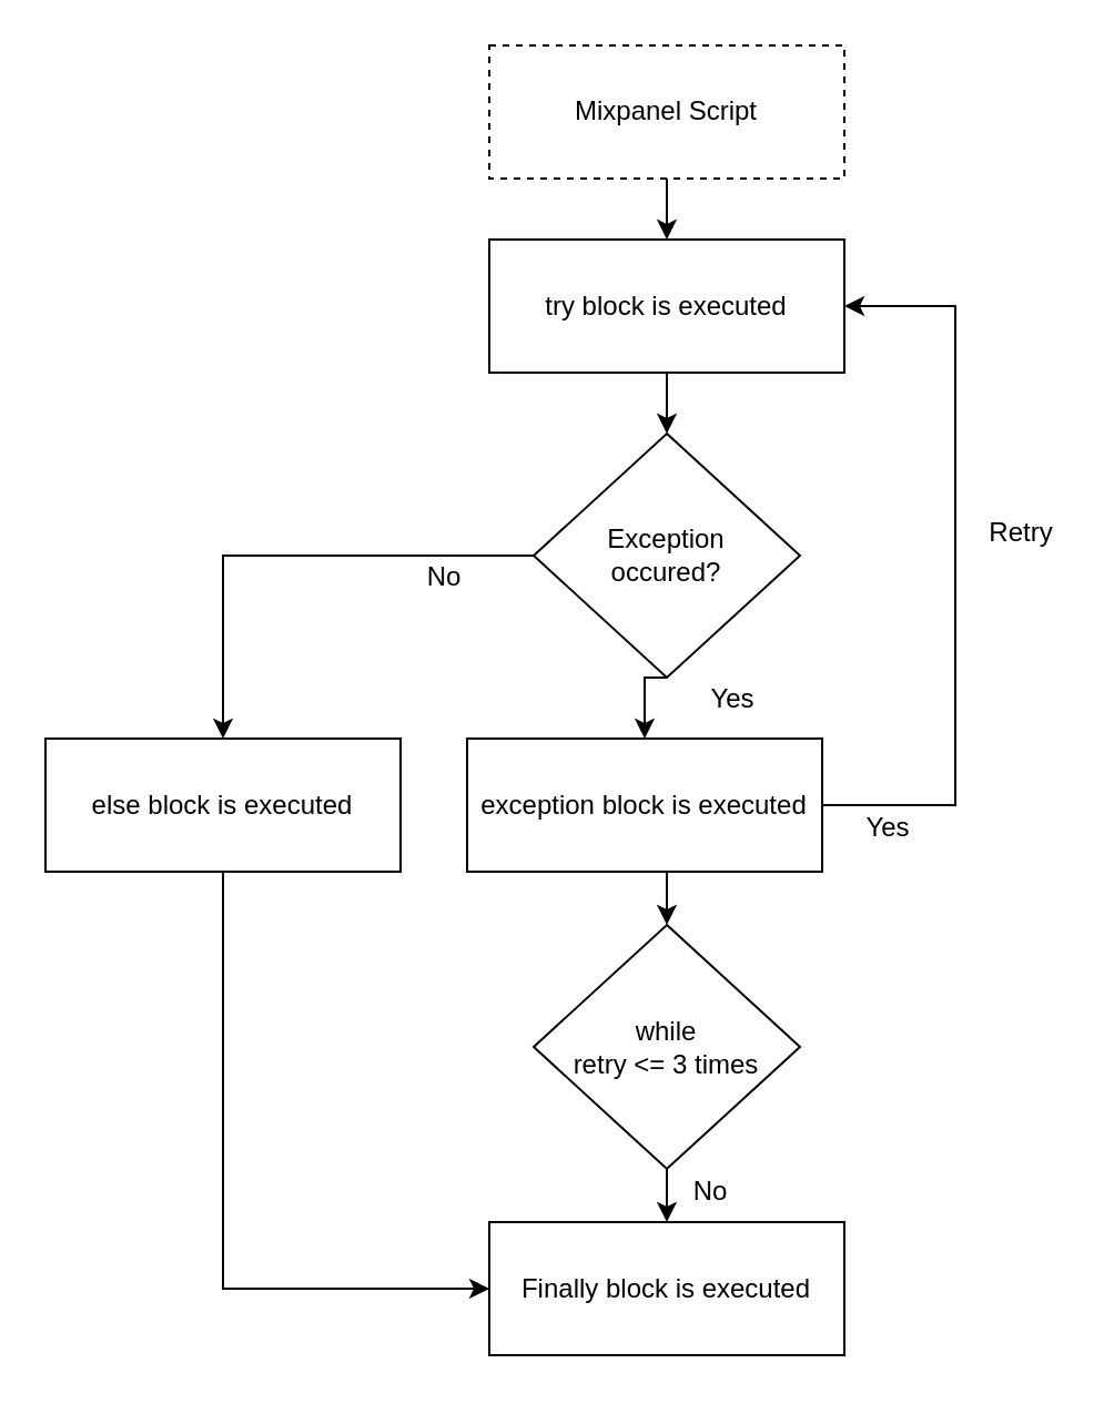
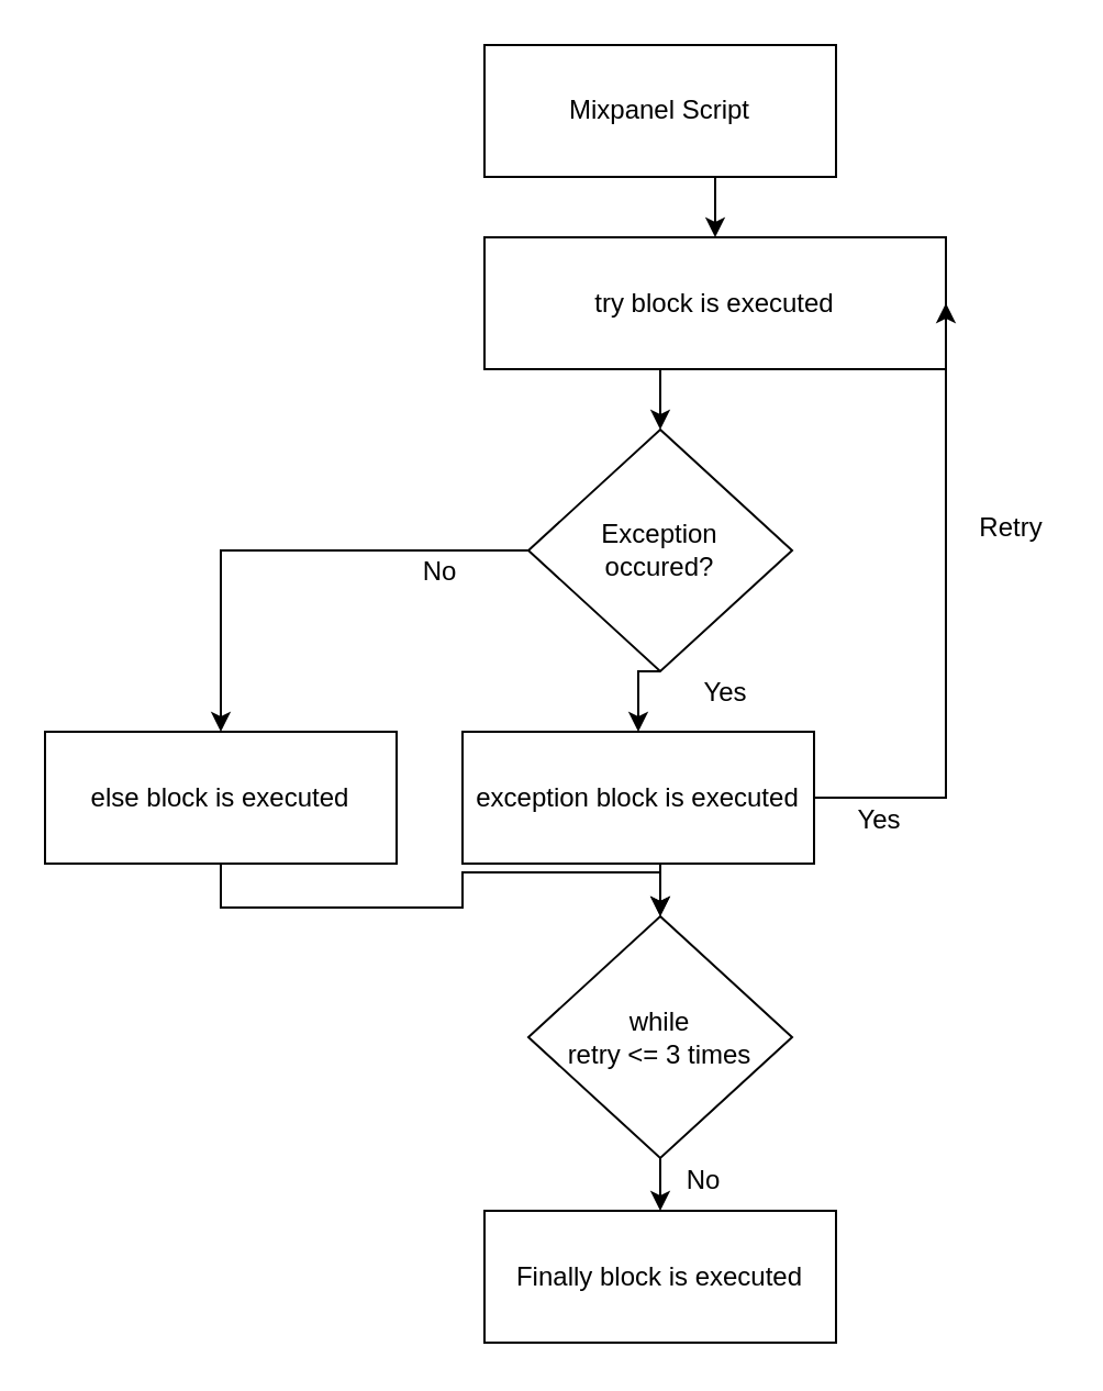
  <mxCell id="0" />
  <mxCell id="1" parent="0" />
  <mxCell id="2" style="edgeStyle=orthogonalEdgeStyle;rounded=0;orthogonalLoop=1;jettySize=auto;html=1;exitX=0.5;exitY=1;exitDx=0;exitDy=0;entryX=0.5;entryY=0;entryDx=0;entryDy=0;" edge="1" parent="1" source="3" target="5"><mxGeometry relative="1" as="geometry" /></mxCell>
- <mxCell id="3" value="Mixpanel Script" style="rounded=0;whiteSpace=wrap;html=1;dashed=1;" vertex="1" parent="1"><mxGeometry x="220" y="20" width="160" height="60" as="geometry" /></mxCell>
+ <mxCell id="3" value="Mixpanel Script" style="rounded=0;whiteSpace=wrap;html=1;" vertex="1" parent="1"><mxGeometry x="220" y="20" width="160" height="60" as="geometry" /></mxCell>
  <mxCell id="4" style="edgeStyle=orthogonalEdgeStyle;rounded=0;orthogonalLoop=1;jettySize=auto;html=1;exitX=0.5;exitY=1;exitDx=0;exitDy=0;entryX=0.5;entryY=0;entryDx=0;entryDy=0;" edge="1" parent="1" source="5" target="11"><mxGeometry relative="1" as="geometry" /></mxCell>
- <mxCell id="5" value="try block is executed" style="rounded=0;whiteSpace=wrap;html=1;" vertex="1" parent="1"><mxGeometry x="220" y="107.5" width="160" height="60" as="geometry" /></mxCell>
+ <mxCell id="5" value="try block is executed" style="rounded=0;whiteSpace=wrap;html=1;" vertex="1" parent="1"><mxGeometry x="220" y="107.5" width="210" height="60" as="geometry" /></mxCell>
  <mxCell id="6" value="Finally block is executed" style="rounded=0;whiteSpace=wrap;html=1;" vertex="1" parent="1"><mxGeometry x="220" y="550.5" width="160" height="60" as="geometry" /></mxCell>
- <mxCell id="7" style="edgeStyle=orthogonalEdgeStyle;rounded=0;orthogonalLoop=1;jettySize=auto;html=1;exitX=0.5;exitY=1;exitDx=0;exitDy=0;entryX=0;entryY=0.5;entryDx=0;entryDy=0;" edge="1" parent="1" source="8" target="6"><mxGeometry relative="1" as="geometry" /></mxCell>
+ <mxCell id="7" style="edgeStyle=orthogonalEdgeStyle;rounded=0;orthogonalLoop=1;jettySize=auto;html=1;exitX=0.5;exitY=1;exitDx=0;exitDy=0;" edge="1" parent="1" source="8" target="13"><mxGeometry relative="1" as="geometry" /></mxCell>
  <mxCell id="8" value="else block is executed" style="rounded=0;whiteSpace=wrap;html=1;" vertex="1" parent="1"><mxGeometry x="20" y="332.5" width="160" height="60" as="geometry" /></mxCell>
  <mxCell id="9" style="edgeStyle=orthogonalEdgeStyle;rounded=0;orthogonalLoop=1;jettySize=auto;html=1;exitX=0.5;exitY=1;exitDx=0;exitDy=0;entryX=0.5;entryY=0;entryDx=0;entryDy=0;" edge="1" parent="1" source="11" target="16"><mxGeometry relative="1" as="geometry" /></mxCell>
  <mxCell id="10" style="edgeStyle=orthogonalEdgeStyle;rounded=0;orthogonalLoop=1;jettySize=auto;html=1;exitX=0;exitY=0.5;exitDx=0;exitDy=0;" edge="1" parent="1" source="11" target="8"><mxGeometry relative="1" as="geometry" /></mxCell>
  <mxCell id="11" value="Exception &lt;br&gt;occured?" style="rhombus;whiteSpace=wrap;html=1;" vertex="1" parent="1"><mxGeometry x="240" y="195" width="120" height="110" as="geometry" /></mxCell>
  <mxCell id="12" style="edgeStyle=orthogonalEdgeStyle;rounded=0;orthogonalLoop=1;jettySize=auto;html=1;exitX=0.5;exitY=1;exitDx=0;exitDy=0;entryX=0.5;entryY=0;entryDx=0;entryDy=0;" edge="1" parent="1" source="13" target="6"><mxGeometry relative="1" as="geometry" /></mxCell>
  <mxCell id="13" value="while &lt;br&gt;retry &amp;lt;= 3 times" style="rhombus;whiteSpace=wrap;html=1;" vertex="1" parent="1"><mxGeometry x="240" y="416.5" width="120" height="110" as="geometry" /></mxCell>
  <mxCell id="14" style="edgeStyle=orthogonalEdgeStyle;rounded=0;orthogonalLoop=1;jettySize=auto;html=1;exitX=0.5;exitY=1;exitDx=0;exitDy=0;entryX=0.5;entryY=0;entryDx=0;entryDy=0;" edge="1" parent="1" source="16" target="13"><mxGeometry relative="1" as="geometry" /></mxCell>
  <mxCell id="15" style="edgeStyle=orthogonalEdgeStyle;rounded=0;orthogonalLoop=1;jettySize=auto;html=1;exitX=1;exitY=0.5;exitDx=0;exitDy=0;entryX=1;entryY=0.5;entryDx=0;entryDy=0;" edge="1" parent="1" source="16" target="5"><mxGeometry relative="1" as="geometry"><Array as="points"><mxPoint x="430" y="363" /><mxPoint x="430" y="138" /></Array></mxGeometry></mxCell>
  <mxCell id="16" value="exception block is executed" style="rounded=0;whiteSpace=wrap;html=1;" vertex="1" parent="1"><mxGeometry x="210" y="332.5" width="160" height="60" as="geometry" /></mxCell>
  <mxCell id="17" value="Retry" style="text;html=1;strokeColor=none;fillColor=none;align=center;verticalAlign=middle;whiteSpace=wrap;rounded=0;" vertex="1" parent="1"><mxGeometry x="440" y="230" width="40" height="20" as="geometry" /></mxCell>
  <mxCell id="18" value="Yes&lt;br&gt;" style="text;html=1;strokeColor=none;fillColor=none;align=center;verticalAlign=middle;whiteSpace=wrap;rounded=0;" vertex="1" parent="1"><mxGeometry x="380" y="362.5" width="40" height="20" as="geometry" /></mxCell>
  <mxCell id="19" value="Yes&lt;br&gt;" style="text;html=1;strokeColor=none;fillColor=none;align=center;verticalAlign=middle;whiteSpace=wrap;rounded=0;" vertex="1" parent="1"><mxGeometry x="310" y="305" width="40" height="20" as="geometry" /></mxCell>
  <mxCell id="20" value="No" style="text;html=1;strokeColor=none;fillColor=none;align=center;verticalAlign=middle;whiteSpace=wrap;rounded=0;" vertex="1" parent="1"><mxGeometry x="180" y="250" width="40" height="20" as="geometry" /></mxCell>
  <mxCell id="21" value="No" style="text;html=1;strokeColor=none;fillColor=none;align=center;verticalAlign=middle;whiteSpace=wrap;rounded=0;" vertex="1" parent="1"><mxGeometry x="300" y="526.5" width="40" height="20" as="geometry" /></mxCell>
